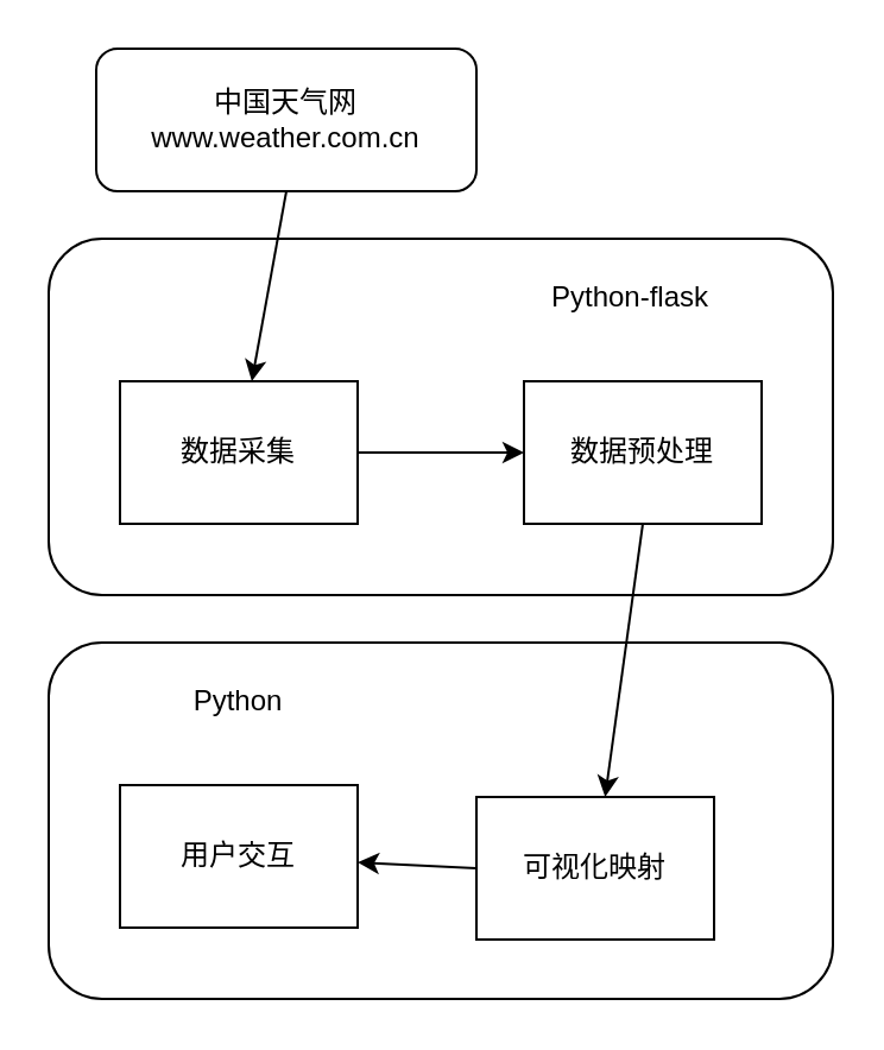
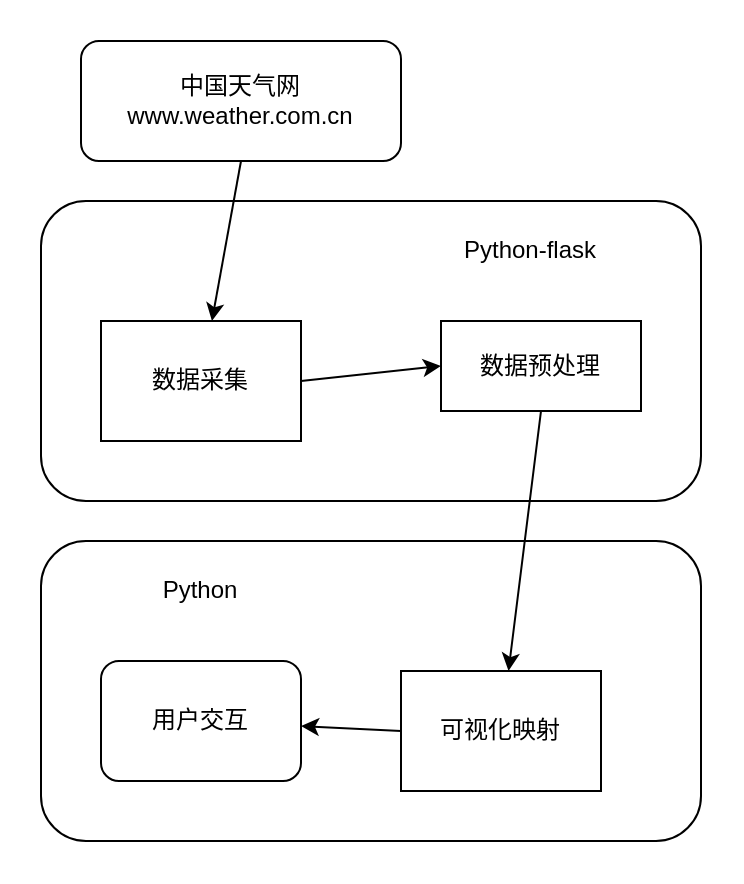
  <mxCell id="0" />
  <mxCell id="1" parent="0" />
  <mxCell id="2" value="" style="rounded=1;whiteSpace=wrap;html=1;" vertex="1" parent="1"><mxGeometry x="20" y="270" width="330" height="150" as="geometry" /></mxCell>
  <mxCell id="3" value="" style="rounded=1;whiteSpace=wrap;html=1;" vertex="1" parent="1"><mxGeometry x="20" y="100" width="330" height="150" as="geometry" /></mxCell>
  <mxCell id="4" style="edgeStyle=none;html=1;exitX=0.5;exitY=1;exitDx=0;exitDy=0;" edge="1" parent="1" source="5" target="7"><mxGeometry relative="1" as="geometry" /></mxCell>
  <mxCell id="5" value="中国天气网&lt;br&gt;www.weather.com.cn" style="rounded=1;whiteSpace=wrap;html=1;" vertex="1" parent="1"><mxGeometry x="40" y="20" width="160" height="60" as="geometry" /></mxCell>
  <mxCell id="6" style="edgeStyle=none;html=1;exitX=1;exitY=0.5;exitDx=0;exitDy=0;entryX=0;entryY=0.5;entryDx=0;entryDy=0;" edge="1" parent="1" source="7" target="9"><mxGeometry relative="1" as="geometry" /></mxCell>
  <mxCell id="7" value="数据采集" style="rounded=0;whiteSpace=wrap;html=1;" vertex="1" parent="1"><mxGeometry x="50" y="160" width="100" height="60" as="geometry" /></mxCell>
  <mxCell id="8" style="edgeStyle=none;html=1;exitX=0.5;exitY=1;exitDx=0;exitDy=0;" edge="1" parent="1" source="9" target="13"><mxGeometry relative="1" as="geometry" /></mxCell>
- <mxCell id="9" value="数据预处理" style="rounded=0;whiteSpace=wrap;html=1;" vertex="1" parent="1"><mxGeometry x="220" y="160" width="100" height="60" as="geometry" /></mxCell>
+ <mxCell id="9" value="数据预处理" style="rounded=0;whiteSpace=wrap;html=1;" vertex="1" parent="1"><mxGeometry x="220" y="160" width="100" height="45" as="geometry" /></mxCell>
  <mxCell id="10" value="Python-flask" style="text;html=1;strokeColor=none;fillColor=none;align=center;verticalAlign=middle;whiteSpace=wrap;rounded=0;" vertex="1" parent="1"><mxGeometry x="220" y="110" width="90" height="30" as="geometry" /></mxCell>
- <mxCell id="11" value="用户交互" style="rounded=0;whiteSpace=wrap;html=1;" vertex="1" parent="1"><mxGeometry x="50" y="330" width="100" height="60" as="geometry" /></mxCell>
+ <mxCell id="11" value="用户交互" style="whiteSpace=wrap;html=1;rounded=1;" vertex="1" parent="1"><mxGeometry x="50" y="330" width="100" height="60" as="geometry" /></mxCell>
  <mxCell id="12" style="edgeStyle=none;html=1;exitX=0;exitY=0.5;exitDx=0;exitDy=0;" edge="1" parent="1" source="13" target="11"><mxGeometry relative="1" as="geometry" /></mxCell>
  <mxCell id="13" value="可视化映射" style="rounded=0;whiteSpace=wrap;html=1;" vertex="1" parent="1"><mxGeometry x="200" y="335" width="100" height="60" as="geometry" /></mxCell>
  <mxCell id="14" value="Python" style="text;html=1;strokeColor=none;fillColor=none;align=center;verticalAlign=middle;whiteSpace=wrap;rounded=0;" vertex="1" parent="1"><mxGeometry x="55" y="280" width="90" height="30" as="geometry" /></mxCell>
